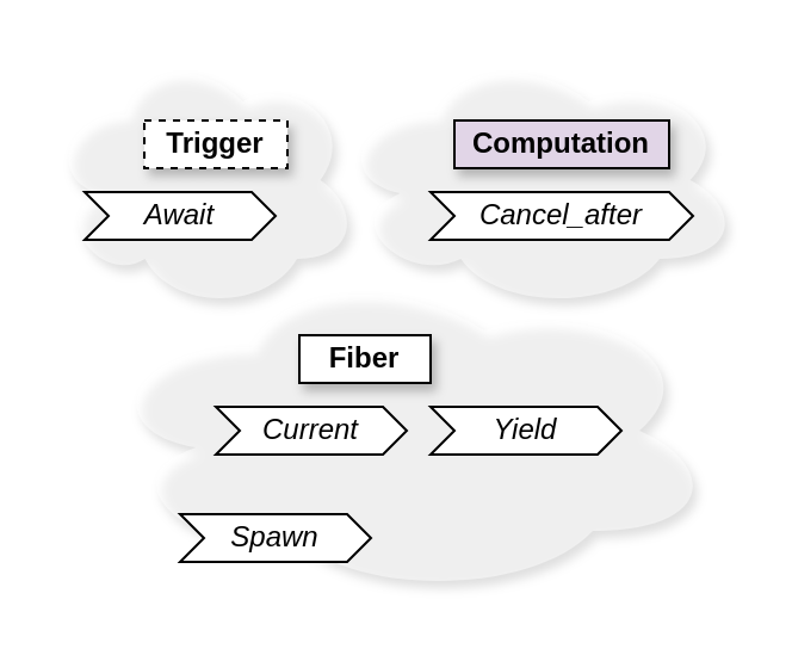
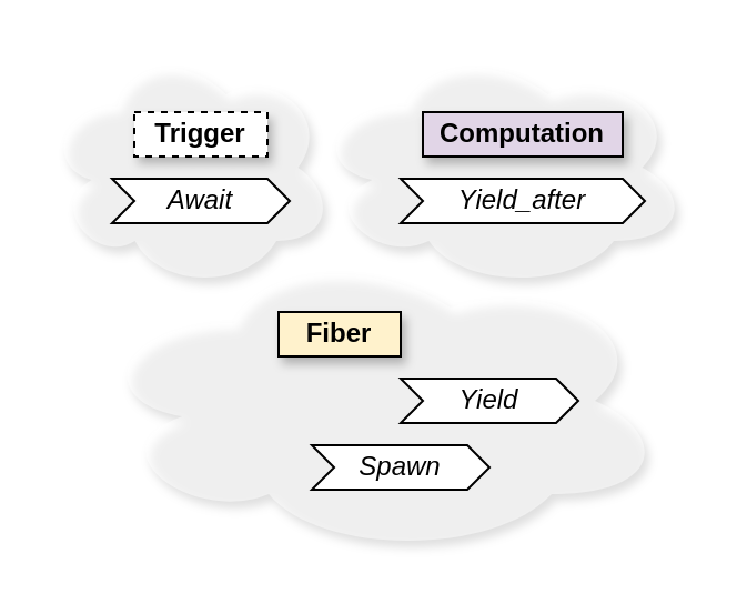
  <mxCell id="0" />
  <mxCell id="1" parent="0" />
  <mxCell id="2" value="" style="ellipse;shape=cloud;whiteSpace=wrap;html=1;dashed=1;dashPattern=1 4;fillColor=default;fillOpacity=50;strokeColor=none;shadow=1;" parent="1" vertex="1"><mxGeometry x="40" y="110" width="260" height="140" as="geometry" /></mxCell>
  <mxCell id="3" value="" style="ellipse;shape=cloud;whiteSpace=wrap;html=1;dashed=1;dashPattern=1 4;fillColor=default;fillOpacity=50;strokeColor=none;shadow=1;" parent="1" vertex="1"><mxGeometry x="140" y="20" width="170" height="110" as="geometry" /></mxCell>
  <mxCell id="4" value="" style="ellipse;shape=cloud;whiteSpace=wrap;html=1;dashed=1;dashPattern=1 4;fillColor=default;fillOpacity=50;strokeColor=none;shadow=1;" parent="1" vertex="1"><mxGeometry x="20" y="20" width="130" height="110" as="geometry" /></mxCell>
  <mxCell id="5" value="&lt;b&gt;Trigger&lt;/b&gt;" style="rounded=0;whiteSpace=wrap;html=1;shadow=1;dashed=1;" parent="1" vertex="1"><mxGeometry x="60" y="50" width="60" height="20" as="geometry" /></mxCell>
  <mxCell id="6" value="&lt;b&gt;Computation&lt;/b&gt;" style="rounded=0;whiteSpace=wrap;html=1;shadow=1;fillColor=#e1d5e7;" parent="1" vertex="1"><mxGeometry x="190" y="50" width="90" height="20" as="geometry" /></mxCell>
- <mxCell id="7" value="&lt;b&gt;Fiber&lt;/b&gt;" style="rounded=0;whiteSpace=wrap;html=1;shadow=1;" parent="1" vertex="1"><mxGeometry x="125" y="140" width="55" height="20" as="geometry" /></mxCell>
- <mxCell id="8" value="&lt;i&gt;Await&lt;/i&gt;" style="shape=step;perimeter=stepPerimeter;whiteSpace=wrap;html=1;fixedSize=1;size=10;" parent="1" vertex="1"><mxGeometry x="35" y="80" width="80" height="20" as="geometry" /></mxCell>
- <mxCell id="9" value="&lt;i&gt;Cancel_after&lt;/i&gt;" style="shape=step;perimeter=stepPerimeter;whiteSpace=wrap;html=1;fixedSize=1;size=10;" parent="1" vertex="1"><mxGeometry x="180" y="80" width="110" height="20" as="geometry" /></mxCell>
+ <mxCell id="7" value="&lt;b&gt;Fiber&lt;/b&gt;" style="rounded=0;whiteSpace=wrap;html=1;shadow=1;fillColor=#fff2cc;" parent="1" vertex="1"><mxGeometry x="125" y="140" width="55" height="20" as="geometry" /></mxCell>
+ <mxCell id="8" value="&lt;i&gt;Await&lt;/i&gt;" style="shape=step;perimeter=stepPerimeter;whiteSpace=wrap;html=1;fixedSize=1;size=10;" parent="1" vertex="1"><mxGeometry x="50" y="80" width="80" height="20" as="geometry" /></mxCell>
+ <mxCell id="9" value="&lt;i&gt;Yield_after&lt;/i&gt;" style="shape=step;perimeter=stepPerimeter;whiteSpace=wrap;html=1;fixedSize=1;size=10;" parent="1" vertex="1"><mxGeometry x="180" y="80" width="110" height="20" as="geometry" /></mxCell>
  <mxCell id="10" value="&lt;i&gt;Yield&lt;/i&gt;" style="shape=step;perimeter=stepPerimeter;whiteSpace=wrap;html=1;fixedSize=1;size=10;" parent="1" vertex="1"><mxGeometry x="180" y="170" width="80" height="20" as="geometry" /></mxCell>
- <mxCell id="11" value="&lt;i&gt;Spawn&lt;/i&gt;" style="shape=step;perimeter=stepPerimeter;whiteSpace=wrap;html=1;fixedSize=1;size=10;" parent="1" vertex="1"><mxGeometry x="75" y="215" width="80" height="20" as="geometry" /></mxCell>
- <mxCell id="12" value="&lt;i&gt;Current&lt;/i&gt;" style="shape=step;perimeter=stepPerimeter;whiteSpace=wrap;html=1;fixedSize=1;size=10;" parent="1" vertex="1"><mxGeometry x="90" y="170" width="80" height="20" as="geometry" /></mxCell>
+ <mxCell id="11" value="&lt;i&gt;Spawn&lt;/i&gt;" style="shape=step;perimeter=stepPerimeter;whiteSpace=wrap;html=1;fixedSize=1;size=10;" parent="1" vertex="1"><mxGeometry x="140" y="200" width="80" height="20" as="geometry" /></mxCell>
